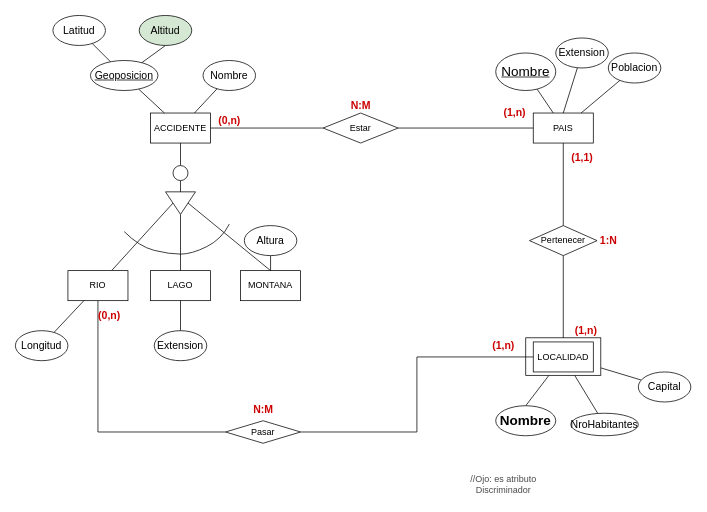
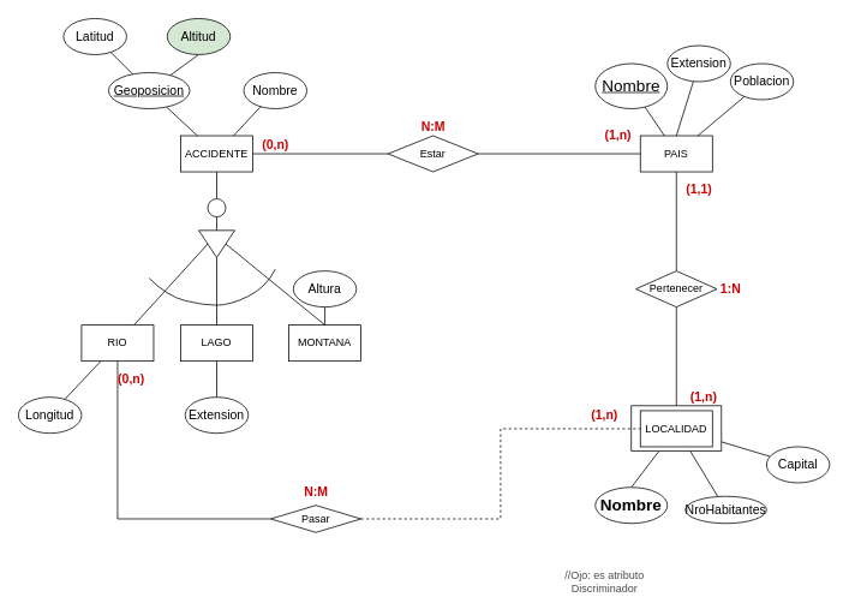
  <mxCell id="0" />
  <mxCell id="1" parent="0" />
  <mxCell id="2" style="edgeStyle=orthogonalEdgeStyle;rounded=0;orthogonalLoop=1;jettySize=auto;html=1;exitX=0.5;exitY=1;exitDx=0;exitDy=0;entryX=0.5;entryY=0;entryDx=0;entryDy=0;endArrow=none;endFill=0;" edge="1" parent="1" source="4" target="16"><mxGeometry relative="1" as="geometry" /></mxCell>
  <mxCell id="3" style="edgeStyle=none;rounded=0;orthogonalLoop=1;jettySize=auto;html=1;entryX=0;entryY=0.5;entryDx=0;entryDy=0;endArrow=none;endFill=0;" edge="1" parent="1" source="4" target="33"><mxGeometry relative="1" as="geometry" /></mxCell>
  <mxCell id="4" value="ACCIDENTE" style="rounded=0;whiteSpace=wrap;html=1;" vertex="1" parent="1"><mxGeometry x="200" y="150" width="80" height="40" as="geometry" /></mxCell>
  <mxCell id="5" style="edgeStyle=none;rounded=0;orthogonalLoop=1;jettySize=auto;html=1;entryX=0.5;entryY=0;entryDx=0;entryDy=0;endArrow=none;endFill=0;" edge="1" parent="1" source="6" target="45"><mxGeometry relative="1" as="geometry" /></mxCell>
  <mxCell id="6" value="PAIS" style="rounded=0;whiteSpace=wrap;html=1;" vertex="1" parent="1"><mxGeometry x="710" y="150" width="80" height="40" as="geometry" /></mxCell>
  <mxCell id="7" style="rounded=0;orthogonalLoop=1;jettySize=auto;html=1;entryX=0.5;entryY=1;entryDx=0;entryDy=0;endArrow=none;endFill=0;" edge="1" parent="1" source="9" target="14"><mxGeometry relative="1" as="geometry" /></mxCell>
  <mxCell id="8" style="edgeStyle=orthogonalEdgeStyle;rounded=0;orthogonalLoop=1;jettySize=auto;html=1;entryX=0;entryY=0.5;entryDx=0;entryDy=0;endArrow=none;endFill=0;" edge="1" parent="1" source="9" target="52"><mxGeometry relative="1" as="geometry"><Array as="points"><mxPoint x="130" y="575" /></Array></mxGeometry></mxCell>
  <mxCell id="9" value="RIO" style="rounded=0;whiteSpace=wrap;html=1;" vertex="1" parent="1"><mxGeometry x="90" y="360" width="80" height="40" as="geometry" /></mxCell>
  <mxCell id="10" value="LAGO" style="rounded=0;whiteSpace=wrap;html=1;" vertex="1" parent="1"><mxGeometry x="200" y="360" width="80" height="40" as="geometry" /></mxCell>
  <mxCell id="11" value="MONTANA" style="rounded=0;whiteSpace=wrap;html=1;" vertex="1" parent="1"><mxGeometry x="320" y="360" width="80" height="40" as="geometry" /></mxCell>
  <mxCell id="12" style="edgeStyle=none;rounded=0;orthogonalLoop=1;jettySize=auto;html=1;exitX=0.5;exitY=0;exitDx=0;exitDy=0;entryX=0.5;entryY=0;entryDx=0;entryDy=0;endArrow=none;endFill=0;" edge="1" parent="1" source="14" target="11"><mxGeometry relative="1" as="geometry" /></mxCell>
  <mxCell id="13" style="edgeStyle=none;rounded=0;orthogonalLoop=1;jettySize=auto;html=1;endArrow=none;endFill=0;" edge="1" parent="1" source="14" target="10"><mxGeometry relative="1" as="geometry" /></mxCell>
  <mxCell id="14" value="" style="triangle;whiteSpace=wrap;html=1;rotation=90;" vertex="1" parent="1"><mxGeometry x="225" y="250" width="30" height="40" as="geometry" /></mxCell>
  <mxCell id="15" style="edgeStyle=orthogonalEdgeStyle;rounded=0;orthogonalLoop=1;jettySize=auto;html=1;exitX=0.5;exitY=1;exitDx=0;exitDy=0;entryX=0;entryY=0.5;entryDx=0;entryDy=0;endArrow=none;endFill=0;" edge="1" parent="1" source="16" target="14"><mxGeometry relative="1" as="geometry" /></mxCell>
  <mxCell id="16" value="" style="ellipse;whiteSpace=wrap;html=1;" vertex="1" parent="1"><mxGeometry x="230" y="220" width="20" height="20" as="geometry" /></mxCell>
  <mxCell id="17" value="" style="curved=1;endArrow=none;html=1;rounded=0;endFill=0;" edge="1" parent="1"><mxGeometry width="50" height="50" relative="1" as="geometry"><mxPoint x="165" y="308" as="sourcePoint" /><mxPoint x="305" y="298" as="targetPoint" /><Array as="points"><mxPoint x="185" y="328" /><mxPoint x="225" y="338" /><mxPoint x="255" y="338" /><mxPoint x="295" y="318" /></Array></mxGeometry></mxCell>
  <mxCell id="18" style="edgeStyle=none;rounded=0;orthogonalLoop=1;jettySize=auto;html=1;endArrow=none;endFill=0;" edge="1" parent="1" source="19" target="4"><mxGeometry relative="1" as="geometry" /></mxCell>
  <mxCell id="19" value="&lt;span style=&quot;font-size: 14px&quot;&gt;&lt;u&gt;Geoposicion&lt;/u&gt;&lt;/span&gt;" style="ellipse;whiteSpace=wrap;html=1;" vertex="1" parent="1"><mxGeometry x="120" y="80" width="90" height="40" as="geometry" /></mxCell>
  <mxCell id="20" style="edgeStyle=none;rounded=0;orthogonalLoop=1;jettySize=auto;html=1;endArrow=none;endFill=0;" edge="1" parent="1" source="21" target="4"><mxGeometry relative="1" as="geometry" /></mxCell>
  <mxCell id="21" value="&lt;span style=&quot;font-size: 14px&quot;&gt;Nombre&lt;/span&gt;" style="ellipse;whiteSpace=wrap;html=1;" vertex="1" parent="1"><mxGeometry x="270" y="80" width="70" height="40" as="geometry" /></mxCell>
  <mxCell id="22" style="edgeStyle=none;rounded=0;orthogonalLoop=1;jettySize=auto;html=1;endArrow=none;endFill=0;" edge="1" parent="1" source="23" target="19"><mxGeometry relative="1" as="geometry" /></mxCell>
  <mxCell id="23" value="&lt;span style=&quot;font-size: 14px&quot;&gt;Latitud&lt;/span&gt;" style="ellipse;whiteSpace=wrap;html=1;" vertex="1" parent="1"><mxGeometry x="70" y="20" width="70" height="40" as="geometry" /></mxCell>
  <mxCell id="24" style="edgeStyle=none;rounded=0;orthogonalLoop=1;jettySize=auto;html=1;exitX=0.5;exitY=1;exitDx=0;exitDy=0;endArrow=none;endFill=0;" edge="1" parent="1" source="25" target="19"><mxGeometry relative="1" as="geometry" /></mxCell>
  <mxCell id="25" value="&lt;span style=&quot;font-size: 14px&quot;&gt;Altitud&lt;/span&gt;" style="ellipse;whiteSpace=wrap;html=1;fillColor=#d5e8d4;" vertex="1" parent="1"><mxGeometry x="185" y="20" width="70" height="40" as="geometry" /></mxCell>
  <mxCell id="26" style="edgeStyle=none;rounded=0;orthogonalLoop=1;jettySize=auto;html=1;endArrow=none;endFill=0;" edge="1" parent="1" source="27" target="9"><mxGeometry relative="1" as="geometry" /></mxCell>
  <mxCell id="27" value="&lt;span style=&quot;font-size: 14px&quot;&gt;Longitud&lt;/span&gt;" style="ellipse;whiteSpace=wrap;html=1;" vertex="1" parent="1"><mxGeometry x="20" y="440" width="70" height="40" as="geometry" /></mxCell>
  <mxCell id="28" style="edgeStyle=none;rounded=0;orthogonalLoop=1;jettySize=auto;html=1;endArrow=none;endFill=0;" edge="1" parent="1" source="29" target="10"><mxGeometry relative="1" as="geometry" /></mxCell>
  <mxCell id="29" value="&lt;span style=&quot;font-size: 14px&quot;&gt;Extension&lt;/span&gt;" style="ellipse;whiteSpace=wrap;html=1;" vertex="1" parent="1"><mxGeometry x="205" y="440" width="70" height="40" as="geometry" /></mxCell>
  <mxCell id="30" style="edgeStyle=none;rounded=0;orthogonalLoop=1;jettySize=auto;html=1;endArrow=none;endFill=0;" edge="1" parent="1" source="31" target="11"><mxGeometry relative="1" as="geometry" /></mxCell>
  <mxCell id="31" value="&lt;span style=&quot;font-size: 14px&quot;&gt;Altura&lt;/span&gt;" style="ellipse;whiteSpace=wrap;html=1;" vertex="1" parent="1"><mxGeometry x="325" y="300" width="70" height="40" as="geometry" /></mxCell>
  <mxCell id="32" style="edgeStyle=none;rounded=0;orthogonalLoop=1;jettySize=auto;html=1;entryX=0;entryY=0.5;entryDx=0;entryDy=0;endArrow=none;endFill=0;" edge="1" parent="1" source="33" target="6"><mxGeometry relative="1" as="geometry" /></mxCell>
  <mxCell id="33" value="Estar" style="rhombus;whiteSpace=wrap;html=1;" vertex="1" parent="1"><mxGeometry x="430" y="150" width="100" height="40" as="geometry" /></mxCell>
  <mxCell id="34" style="edgeStyle=none;rounded=0;orthogonalLoop=1;jettySize=auto;html=1;endArrow=none;endFill=0;" edge="1" parent="1" source="35" target="6"><mxGeometry relative="1" as="geometry" /></mxCell>
  <mxCell id="35" value="&lt;u&gt;&lt;font style=&quot;font-size: 18px&quot;&gt;Nombre&lt;/font&gt;&lt;/u&gt;" style="ellipse;whiteSpace=wrap;html=1;" vertex="1" parent="1"><mxGeometry x="660" y="70" width="80" height="50" as="geometry" /></mxCell>
  <mxCell id="36" style="edgeStyle=none;rounded=0;orthogonalLoop=1;jettySize=auto;html=1;entryX=0.5;entryY=0;entryDx=0;entryDy=0;endArrow=none;endFill=0;" edge="1" parent="1" source="37" target="6"><mxGeometry relative="1" as="geometry" /></mxCell>
  <mxCell id="37" value="&lt;span style=&quot;font-size: 14px&quot;&gt;Extension&lt;/span&gt;" style="ellipse;whiteSpace=wrap;html=1;" vertex="1" parent="1"><mxGeometry x="740" y="50" width="70" height="40" as="geometry" /></mxCell>
  <mxCell id="38" style="edgeStyle=none;rounded=0;orthogonalLoop=1;jettySize=auto;html=1;endArrow=none;endFill=0;" edge="1" parent="1" source="39" target="6"><mxGeometry relative="1" as="geometry" /></mxCell>
  <mxCell id="39" value="&lt;span style=&quot;font-size: 14px&quot;&gt;Poblacion&lt;/span&gt;" style="ellipse;whiteSpace=wrap;html=1;" vertex="1" parent="1"><mxGeometry x="810" y="70" width="70" height="40" as="geometry" /></mxCell>
  <mxCell id="40" style="edgeStyle=none;rounded=0;orthogonalLoop=1;jettySize=auto;html=1;endArrow=none;endFill=0;" edge="1" parent="1" source="45"><mxGeometry relative="1" as="geometry"><mxPoint x="750" y="455" as="targetPoint" /></mxGeometry></mxCell>
  <mxCell id="41" style="edgeStyle=none;rounded=0;orthogonalLoop=1;jettySize=auto;html=1;entryX=0.5;entryY=0;entryDx=0;entryDy=0;endArrow=none;endFill=0;" edge="1" parent="1" source="44" target="47"><mxGeometry relative="1" as="geometry" /></mxCell>
  <mxCell id="42" style="edgeStyle=none;rounded=0;orthogonalLoop=1;jettySize=auto;html=1;endArrow=none;endFill=0;" edge="1" parent="1" source="44" target="48"><mxGeometry relative="1" as="geometry" /></mxCell>
  <mxCell id="43" style="edgeStyle=none;rounded=0;orthogonalLoop=1;jettySize=auto;html=1;endArrow=none;endFill=0;" edge="1" parent="1" source="44" target="49"><mxGeometry relative="1" as="geometry" /></mxCell>
  <mxCell id="44" value="" style="rounded=0;whiteSpace=wrap;html=1;" vertex="1" parent="1"><mxGeometry x="700" y="449.5" width="100" height="50" as="geometry" /></mxCell>
  <mxCell id="45" value="Pertenecer" style="rhombus;whiteSpace=wrap;html=1;" vertex="1" parent="1"><mxGeometry x="705" y="300" width="90" height="40" as="geometry" /></mxCell>
  <mxCell id="46" value="LOCALIDAD" style="rounded=0;whiteSpace=wrap;html=1;" vertex="1" parent="1"><mxGeometry x="710" y="455" width="80" height="40" as="geometry" /></mxCell>
  <mxCell id="47" value="&lt;b&gt;&lt;font style=&quot;font-size: 18px&quot;&gt;Nombre&lt;/font&gt;&lt;/b&gt;" style="ellipse;whiteSpace=wrap;html=1;" vertex="1" parent="1"><mxGeometry x="660" y="540" width="80" height="40" as="geometry" /></mxCell>
  <mxCell id="48" value="&lt;span style=&quot;font-size: 14px&quot;&gt;NroHabitantes&lt;/span&gt;" style="ellipse;whiteSpace=wrap;html=1;" vertex="1" parent="1"><mxGeometry x="760" y="550" width="90" height="30" as="geometry" /></mxCell>
  <mxCell id="49" value="&lt;span style=&quot;font-size: 14px&quot;&gt;Capital&lt;/span&gt;" style="ellipse;whiteSpace=wrap;html=1;" vertex="1" parent="1"><mxGeometry x="850" y="495" width="70" height="40" as="geometry" /></mxCell>
  <mxCell id="50" value="&lt;font color=&quot;#4a4a4a&quot;&gt;//Ojo: es atributo&lt;br&gt;Discriminador&lt;/font&gt;" style="text;html=1;align=center;verticalAlign=middle;resizable=0;points=[];autosize=1;strokeColor=none;fillColor=none;" vertex="1" parent="1"><mxGeometry x="620" y="630" width="100" height="30" as="geometry" /></mxCell>
- <mxCell id="51" style="edgeStyle=orthogonalEdgeStyle;rounded=0;orthogonalLoop=1;jettySize=auto;html=1;entryX=0;entryY=0.5;entryDx=0;entryDy=0;endArrow=none;endFill=0;" edge="1" parent="1" source="52" target="46"><mxGeometry relative="1" as="geometry" /></mxCell>
+ <mxCell id="51" style="edgeStyle=orthogonalEdgeStyle;rounded=0;orthogonalLoop=1;jettySize=auto;html=1;entryX=0;entryY=0.5;entryDx=0;entryDy=0;endArrow=none;endFill=0;dashed=1;" edge="1" parent="1" source="52" target="46"><mxGeometry relative="1" as="geometry" /></mxCell>
  <mxCell id="52" value="Pasar" style="rhombus;whiteSpace=wrap;html=1;" vertex="1" parent="1"><mxGeometry x="300" y="560" width="100" height="30" as="geometry" /></mxCell>
  <mxCell id="53" value="&lt;font style=&quot;font-size: 14px&quot; color=&quot;#cc0000&quot;&gt;&lt;b&gt;(1,n)&lt;/b&gt;&lt;/font&gt;" style="text;html=1;align=center;verticalAlign=middle;resizable=0;points=[];autosize=1;strokeColor=none;fillColor=none;" vertex="1" parent="1"><mxGeometry x="645" y="449.5" width="50" height="20" as="geometry" /></mxCell>
  <mxCell id="54" value="&lt;font style=&quot;font-size: 14px&quot; color=&quot;#cc0000&quot;&gt;&lt;b&gt;(0,n)&lt;/b&gt;&lt;/font&gt;" style="text;html=1;align=center;verticalAlign=middle;resizable=0;points=[];autosize=1;strokeColor=none;fillColor=none;" vertex="1" parent="1"><mxGeometry x="120" y="410" width="50" height="20" as="geometry" /></mxCell>
  <mxCell id="55" value="&lt;font style=&quot;font-size: 14px&quot; color=&quot;#cc0000&quot;&gt;&lt;b&gt;N:M&lt;/b&gt;&lt;/font&gt;" style="text;html=1;align=center;verticalAlign=middle;resizable=0;points=[];autosize=1;strokeColor=none;fillColor=none;" vertex="1" parent="1"><mxGeometry x="330" y="535" width="40" height="20" as="geometry" /></mxCell>
  <mxCell id="56" value="&lt;font style=&quot;font-size: 14px&quot; color=&quot;#cc0000&quot;&gt;&lt;b&gt;N:M&lt;/b&gt;&lt;/font&gt;" style="text;html=1;align=center;verticalAlign=middle;resizable=0;points=[];autosize=1;strokeColor=none;fillColor=none;" vertex="1" parent="1"><mxGeometry x="460" y="130" width="40" height="20" as="geometry" /></mxCell>
  <mxCell id="57" value="&lt;font style=&quot;font-size: 14px&quot; color=&quot;#cc0000&quot;&gt;&lt;b&gt;(0,n)&lt;/b&gt;&lt;/font&gt;" style="text;html=1;align=center;verticalAlign=middle;resizable=0;points=[];autosize=1;strokeColor=none;fillColor=none;" vertex="1" parent="1"><mxGeometry x="280" y="150" width="50" height="20" as="geometry" /></mxCell>
  <mxCell id="58" value="&lt;font style=&quot;font-size: 14px&quot; color=&quot;#cc0000&quot;&gt;&lt;b&gt;(1,n)&lt;/b&gt;&lt;/font&gt;" style="text;html=1;align=center;verticalAlign=middle;resizable=0;points=[];autosize=1;strokeColor=none;fillColor=none;" vertex="1" parent="1"><mxGeometry x="660" y="140" width="50" height="20" as="geometry" /></mxCell>
  <mxCell id="59" value="&lt;font style=&quot;font-size: 14px&quot; color=&quot;#cc0000&quot;&gt;&lt;b&gt;(1,1)&lt;/b&gt;&lt;/font&gt;" style="text;html=1;align=center;verticalAlign=middle;resizable=0;points=[];autosize=1;strokeColor=none;fillColor=none;" vertex="1" parent="1"><mxGeometry x="755" y="200" width="40" height="20" as="geometry" /></mxCell>
  <mxCell id="60" value="&lt;font style=&quot;font-size: 14px&quot; color=&quot;#cc0000&quot;&gt;&lt;b&gt;1:N&lt;/b&gt;&lt;/font&gt;" style="text;html=1;align=center;verticalAlign=middle;resizable=0;points=[];autosize=1;strokeColor=none;fillColor=none;" vertex="1" parent="1"><mxGeometry x="790" y="310" width="40" height="20" as="geometry" /></mxCell>
  <mxCell id="61" value="&lt;font style=&quot;font-size: 14px&quot; color=&quot;#cc0000&quot;&gt;&lt;b&gt;(1,n)&lt;/b&gt;&lt;/font&gt;" style="text;html=1;align=center;verticalAlign=middle;resizable=0;points=[];autosize=1;strokeColor=none;fillColor=none;" vertex="1" parent="1"><mxGeometry x="755" y="429.5" width="50" height="20" as="geometry" /></mxCell>
